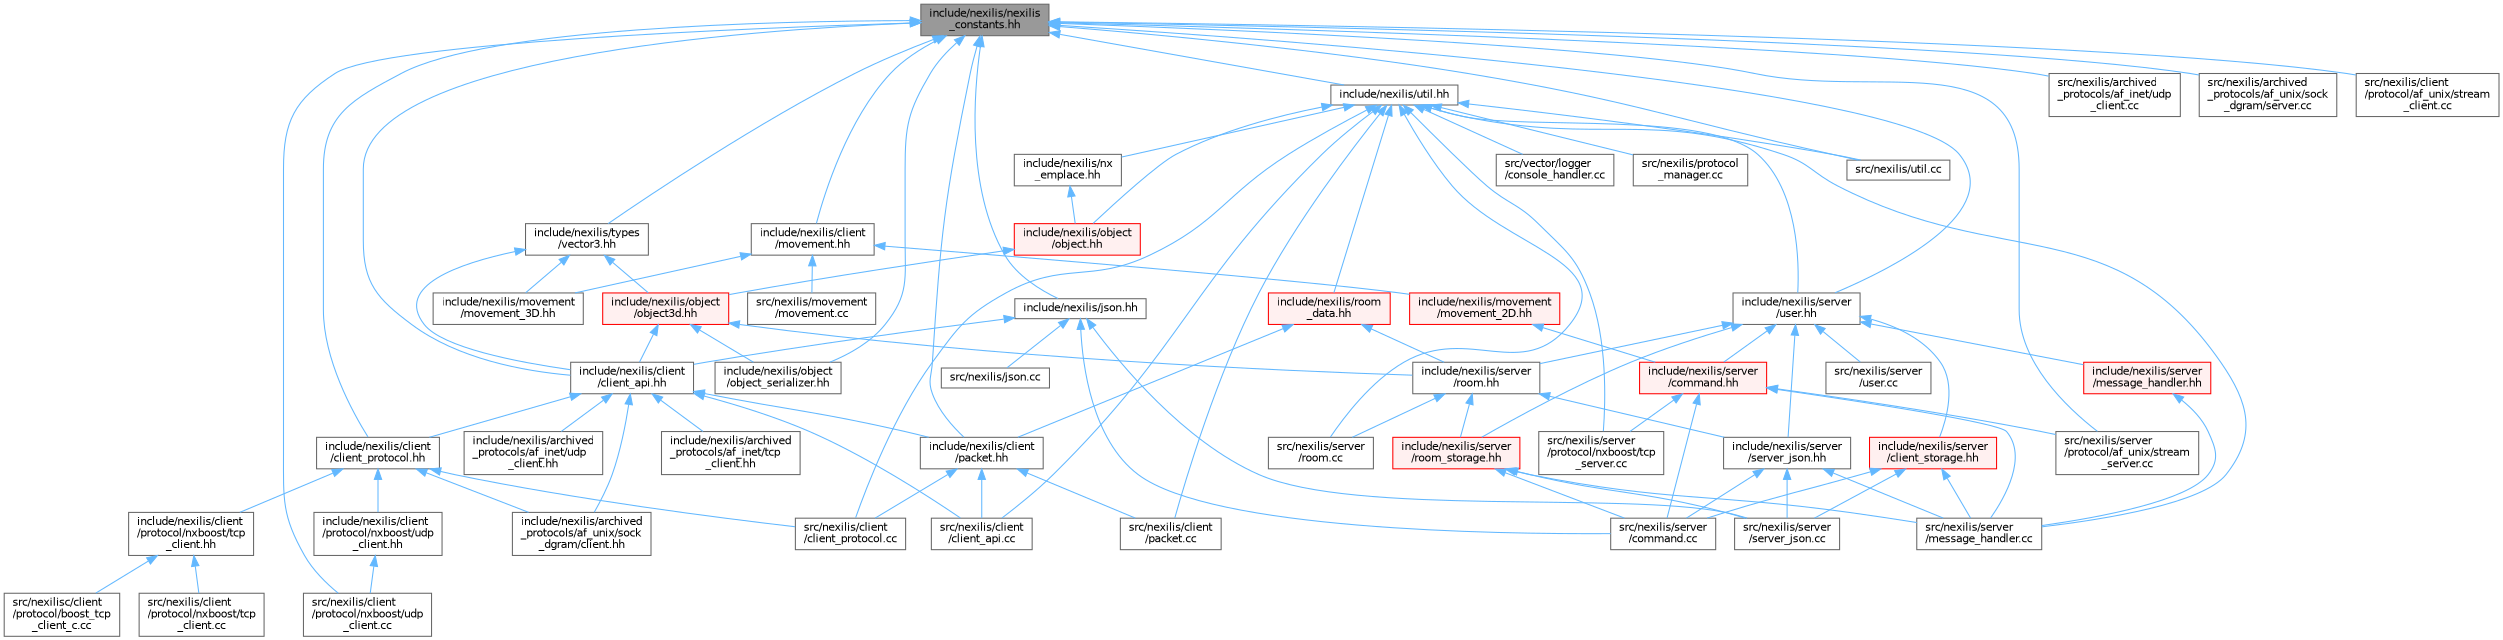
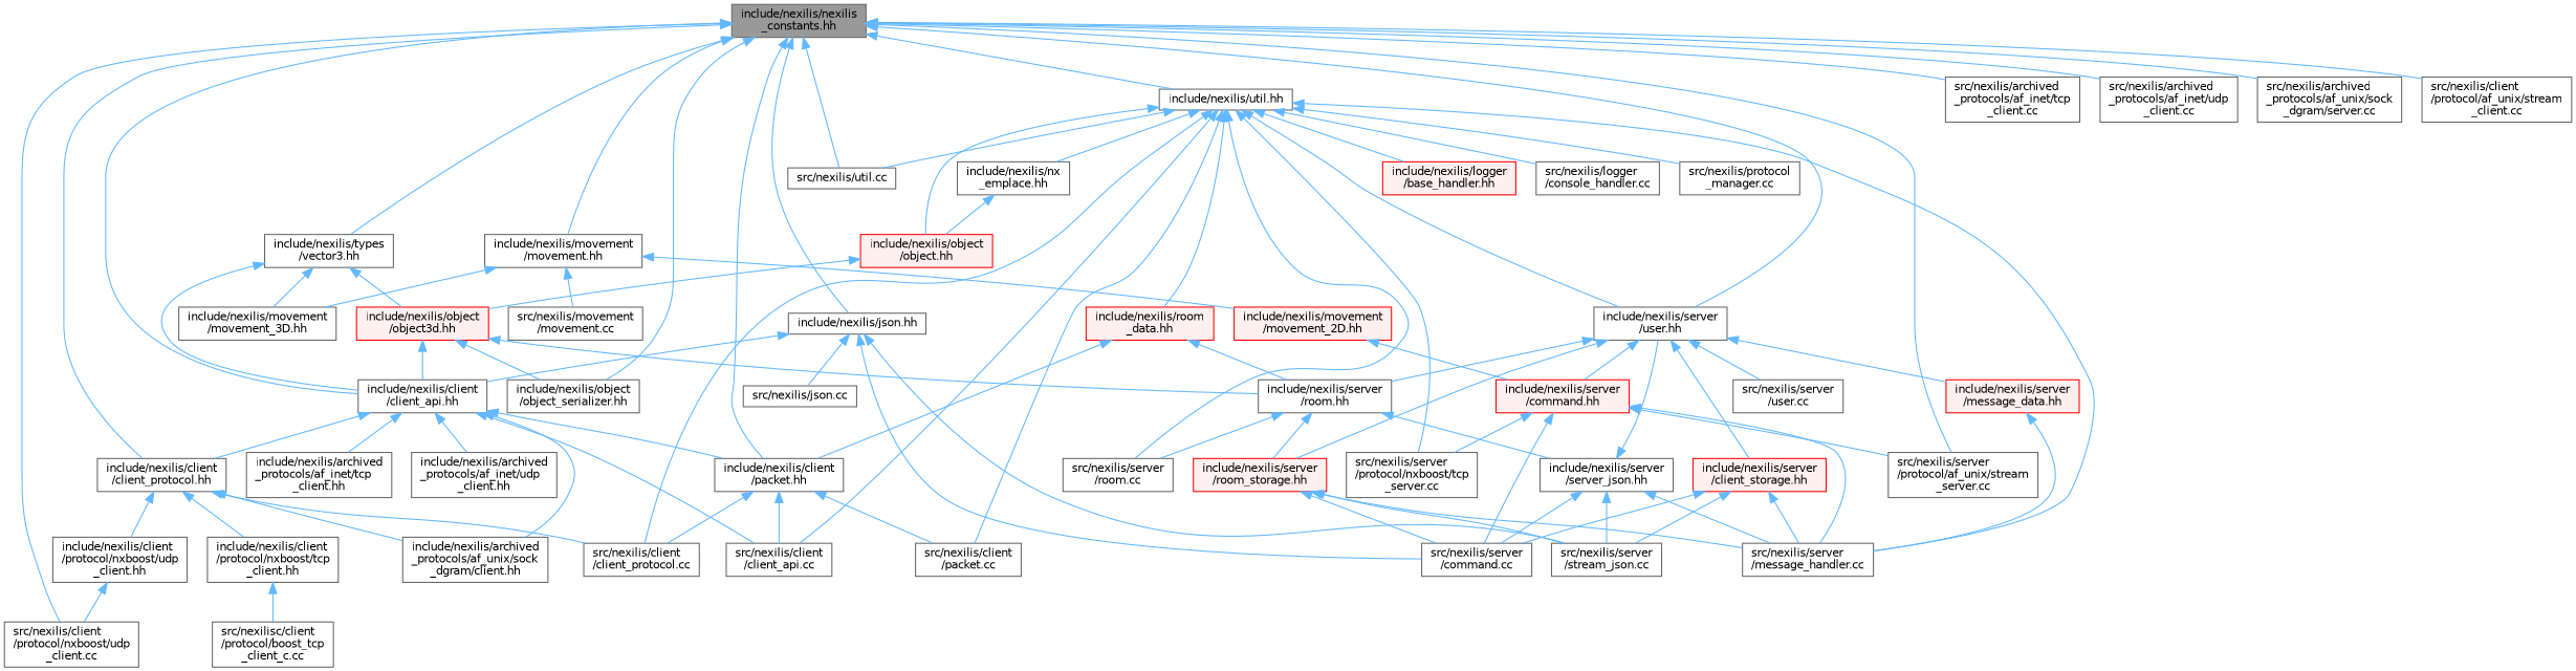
  digraph {
    node [color=grey40 fillcolor=white fontname=Helvetica fontsize=10 shape=box style=filled]
    edge [color=steelblue1 dir=back fontname=Helvetica fontsize=10 labelfontname=Helvetica labelfontsize=10 style=solid]
    n1 [color=gray40 fillcolor=grey60 fontcolor=black height=0.2 label="include/nexilis/nexilis\l_constants.hh" width=0.4]
    n2 [height=0.2 label="include/nexilis/client\l/client_api.hh" width=0.4]
    n3 [height=0.2 label="include/nexilis/client\l/client_protocol.hh" width=0.4]
    n4 [height=0.2 label="src/nexilis/client\l/protocol/nxboost/udp\l_client.cc" width=0.4]
    n5 [height=0.2 label="include/nexilis/client\l/packet.hh" width=0.4]
    n6 [height=0.2 label="include/nexilis/json.hh" width=0.4]
-   n7 [height=0.2 label="include/nexilis/client\l/movement.hh" width=0.4]
+   n7 [height=0.2 label="include/nexilis/movement\l/movement.hh" width=0.4]
    n8 [height=0.2 label="src/nexilis/server\l/protocol/af_unix/stream\l_server.cc" width=0.4]
    n9 [height=0.2 label="include/nexilis/object\l/object_serializer.hh" width=0.4]
    n10 [height=0.2 label="include/nexilis/server\l/user.hh" width=0.4]
    n11 [height=0.2 label="include/nexilis/types\l/vector3.hh" width=0.4]
    n12 [height=0.2 label="include/nexilis/util.hh" width=0.4]
    n13 [height=0.2 label="src/nexilis/util.cc" width=0.4]
+   n14 [height=0.2 label="src/nexilis/archived\l_protocols/af_inet/tcp\l_client.cc" width=0.4]
    n15 [height=0.2 label="src/nexilis/archived\l_protocols/af_inet/udp\l_client.cc" width=0.4]
    n16 [height=0.2 label="src/nexilis/archived\l_protocols/af_unix/sock\l_dgram/server.cc" width=0.4]
    n17 [height=0.2 label="src/nexilis/client\l/protocol/af_unix/stream\l_client.cc" width=0.4]
    n18 [height=0.2 label="include/nexilis/archived\l_protocols/af_inet/tcp\l_client.hh" width=0.4]
    n19 [height=0.2 label="include/nexilis/archived\l_protocols/af_inet/udp\l_client.hh" width=0.4]
    n20 [height=0.2 label="include/nexilis/archived\l_protocols/af_unix/sock\l_dgram/client.hh" width=0.4]
    n21 [height=0.2 label="src/nexilis/client\l/client_api.cc" width=0.4]
    n22 [height=0.2 label="include/nexilis/client\l/protocol/nxboost/tcp\l_client.hh" width=0.4]
    n23 [height=0.2 label="include/nexilis/client\l/protocol/nxboost/udp\l_client.hh" width=0.4]
    n24 [height=0.2 label="src/nexilis/client\l/client_protocol.cc" width=0.4]
    n25 [height=0.2 label="src/nexilis/client\l/packet.cc" width=0.4]
    n26 [height=0.2 label="src/nexilis/json.cc" width=0.4]
    n27 [height=0.2 label="src/nexilis/server\l/command.cc" width=0.4]
-   n28 [height=0.2 label="src/nexilis/server\l/server_json.cc" width=0.4]
+   n28 [height=0.2 label="src/nexilis/server\l/stream_json.cc" width=0.4]
    n29 [color=red fillcolor="#FFF0F0" height=0.2 label="include/nexilis/movement\l/movement_2D.hh" width=0.4]
    n30 [height=0.2 label="include/nexilis/movement\l/movement_3D.hh" width=0.4]
    n31 [height=0.2 label="src/nexilis/movement\l/movement.cc" width=0.4]
    n32 [color=red fillcolor="#FFF0F0" height=0.2 label="include/nexilis/server\l/command.hh" width=0.4]
    n33 [color=red fillcolor="#FFF0F0" height=0.2 label="include/nexilis/server\l/client_storage.hh" width=0.4]
-   n34 [color=red fillcolor="#FFF0F0" height=0.2 label="include/nexilis/server\l/message_handler.hh" width=0.4]
+   n34 [color=red fillcolor="#FFF0F0" height=0.2 label="include/nexilis/server\l/message_data.hh" width=0.4]
    n35 [height=0.2 label="include/nexilis/server\l/room.hh" width=0.4]
    n36 [color=red fillcolor="#FFF0F0" height=0.2 label="include/nexilis/server\l/room_storage.hh" width=0.4]
    n37 [height=0.2 label="include/nexilis/server\l/server_json.hh" width=0.4]
    n38 [height=0.2 label="src/nexilis/server\l/user.cc" width=0.4]
    n39 [color=red fillcolor="#FFF0F0" height=0.2 label="include/nexilis/object\l/object3d.hh" width=0.4]
    n40 [height=0.2 label="src/nexilis/server\l/message_handler.cc" width=0.4]
    n41 [height=0.2 label="src/nexilis/server\l/protocol/nxboost/tcp\l_server.cc" width=0.4]
    n42 [height=0.2 label="src/nexilis/server\l/room.cc" width=0.4]
+   n43 [color=red fillcolor="#FFF0F0" height=0.2 label="include/nexilis/logger\l/base_handler.hh" width=0.4]
    n44 [height=0.2 label="include/nexilis/nx\l_emplace.hh" width=0.4]
    n45 [color=red fillcolor="#FFF0F0" height=0.2 label="include/nexilis/object\l/object.hh" width=0.4]
    n46 [color=red fillcolor="#FFF0F0" height=0.2 label="include/nexilis/room\l_data.hh" width=0.4]
-   n47 [height=0.2 label="src/vector/logger\l/console_handler.cc" width=0.4]
+   n47 [height=0.2 label="src/nexilis/logger\l/console_handler.cc" width=0.4]
    n48 [height=0.2 label="src/nexilis/protocol\l_manager.cc" width=0.4]
-   n49 [height=0.2 label="src/nexilis/client\l/protocol/nxboost/tcp\l_client.cc" width=0.4]
    n50 [height=0.2 label="src/nexilisc/client\l/protocol/boost_tcp\l_client_c.cc" width=0.4]
    n1 -> n2
    n1 -> n3
    n1 -> n4
    n1 -> n5
    n1 -> n6
    n1 -> n7
    n1 -> n8
    n1 -> n9
    n1 -> n10
    n1 -> n11
    n1 -> n12
    n1 -> n13
+   n1 -> n14
    n1 -> n15
    n1 -> n16
    n1 -> n17
    n2 -> n3
    n2 -> n5
    n2 -> n18
    n2 -> n19
    n2 -> n20
    n2 -> n21
    n3 -> n20
    n3 -> n22
    n3 -> n23
    n3 -> n24
    n5 -> n21
    n5 -> n24
    n5 -> n25
    n6 -> n2
    n6 -> n26
    n6 -> n27
    n6 -> n28
    n7 -> n29
    n7 -> n30
    n7 -> n31
    n10 -> n32
    n10 -> n33
    n10 -> n34
    n10 -> n35
    n10 -> n36
-   n10 -> n37
+   n37 -> n10
    n10 -> n38
    n11 -> n2
    n11 -> n30
    n11 -> n39
    n12 -> n10
    n12 -> n13
    n12 -> n21
    n12 -> n24
    n12 -> n25
    n12 -> n40
    n12 -> n41
    n12 -> n42
+   n12 -> n43
    n12 -> n44
    n12 -> n45
    n12 -> n46
    n12 -> n47
    n12 -> n48
-   n22 -> n49
    n22 -> n50
    n23 -> n4
    n29 -> n32
    n32 -> n8
    n32 -> n27
    n32 -> n40
    n32 -> n41
    n33 -> n27
    n33 -> n28
    n33 -> n40
    n34 -> n40
    n35 -> n36
    n35 -> n37
    n35 -> n42
    n36 -> n27
    n36 -> n28
    n36 -> n40
    n37 -> n27
    n37 -> n28
    n37 -> n40
    n39 -> n2
    n39 -> n9
    n39 -> n35
    n44 -> n45
    n45 -> n39
    n46 -> n5
    n46 -> n35
  }
